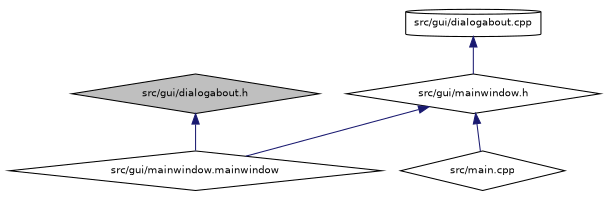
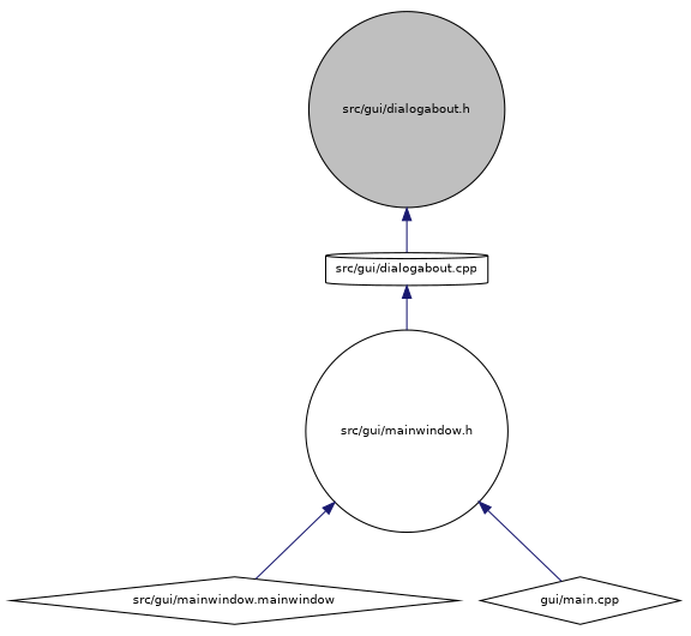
  digraph {
    node [color=black fillcolor=white fontname=Helvetica fontsize=10 shape=circle style=filled]
    edge [color=midnightblue dir=back fontname=Helvetica fontsize=10 labelfontname=Helvetica labelfontsize=10 style=solid]
-   n1 [fillcolor=grey75 fontcolor=black height=0.2 label="src/gui/dialogabout.h" shape=diamond width=0.4]
+   n1 [fillcolor=grey75 fontcolor=black height=0.2 label="src/gui/dialogabout.h" width=0.4]
    n2 [height=0.2 label="src/gui/dialogabout.cpp" shape=cylinder width=0.4]
-   n3 [height=0.2 label="src/gui/mainwindow.h" shape=diamond width=0.4]
+   n3 [height=0.2 label="src/gui/mainwindow.h" width=0.4]
    n4 [height=0.2 label="src/gui/mainwindow.mainwindow" shape=diamond width=0.4]
-   n5 [height=0.2 label="src/main.cpp" shape=diamond width=0.4]
-   n1 -> n4
+   n5 [height=0.2 label="gui/main.cpp" shape=diamond width=0.4]
+   n1 -> n2
    n2 -> n3
    n3 -> n4
    n3 -> n5
  }
